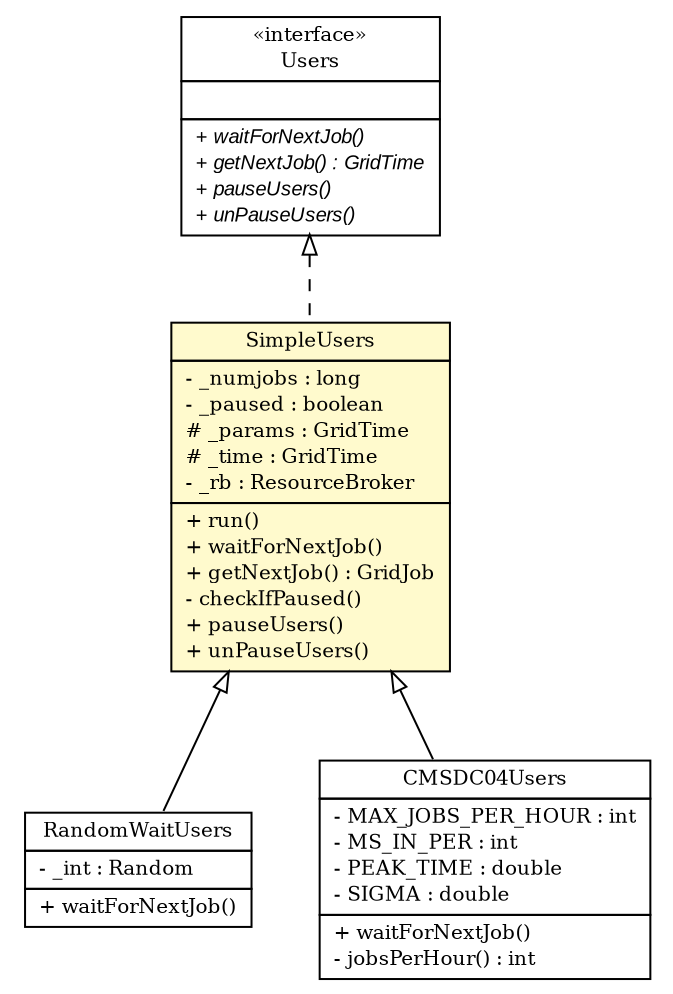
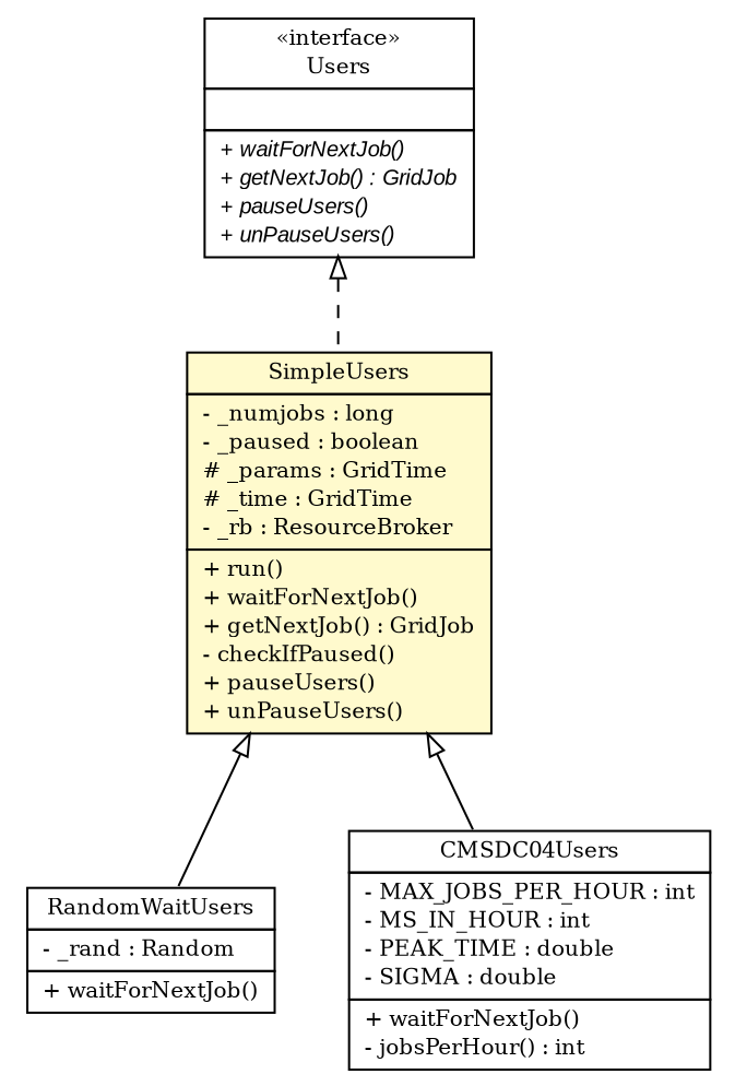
  digraph {
    fontname="DejaVu Serif"
    nodesep=0.25
    ranksep=0.5
    node [fontcolor=black fontname="DejaVu Serif" fontsize=10.0 shape=plaintext]
    edge [arrowtail=empty dir=back fontname="DejaVu Serif" fontsize=10 headport=p labelfontname=arial labelfontsize=10 tailport=p]
-   n1 [label=<<table title="org.edg.data.replication.optorsim.Users" border="0" cellborder="1" cellspacing="0" cellpadding="2" port="p" href="./Users.html"> 		<tr><td><table border="0" cellspacing="0" cellpadding="1"> <tr><td align="center" balign="center"> &#171;interface&#187; </td></tr> <tr><td align="center" balign="center"> Users </td></tr> 		</table></td></tr> 		<tr><td><table border="0" cellspacing="0" cellpadding="1"> <tr><td align="left" balign="left">  </td></tr> 		</table></td></tr> 		<tr><td><table border="0" cellspacing="0" cellpadding="1"> <tr><td align="left" balign="left"><font face="arial italic" point-size="10.0"> + waitForNextJob() </font></td></tr> <tr><td align="left" balign="left"><font face="arial italic" point-size="10.0"> + getNextJob() : GridTime </font></td></tr> <tr><td align="left" balign="left"><font face="arial italic" point-size="10.0"> + pauseUsers() </font></td></tr> <tr><td align="left" balign="left"><font face="arial italic" point-size="10.0"> + unPauseUsers() </font></td></tr> 		</table></td></tr> 		</table>>]
+   n1 [label=<<table title="org.edg.data.replication.optorsim.Users" border="0" cellborder="1" cellspacing="0" cellpadding="2" port="p" href="./Users.html"> 		<tr><td><table border="0" cellspacing="0" cellpadding="1"> <tr><td align="center" balign="center"> &#171;interface&#187; </td></tr> <tr><td align="center" balign="center"> Users </td></tr> 		</table></td></tr> 		<tr><td><table border="0" cellspacing="0" cellpadding="1"> <tr><td align="left" balign="left">  </td></tr> 		</table></td></tr> 		<tr><td><table border="0" cellspacing="0" cellpadding="1"> <tr><td align="left" balign="left"><font face="arial italic" point-size="10.0"> + waitForNextJob() </font></td></tr> <tr><td align="left" balign="left"><font face="arial italic" point-size="10.0"> + getNextJob() : GridJob </font></td></tr> <tr><td align="left" balign="left"><font face="arial italic" point-size="10.0"> + pauseUsers() </font></td></tr> <tr><td align="left" balign="left"><font face="arial italic" point-size="10.0"> + unPauseUsers() </font></td></tr> 		</table></td></tr> 		</table>>]
    n2 [label=<<table title="org.edg.data.replication.optorsim.SimpleUsers" border="0" cellborder="1" cellspacing="0" cellpadding="2" port="p" bgcolor="lemonChiffon" href="./SimpleUsers.html"> 		<tr><td><table border="0" cellspacing="0" cellpadding="1"> <tr><td align="center" balign="center"> SimpleUsers </td></tr> 		</table></td></tr> 		<tr><td><table border="0" cellspacing="0" cellpadding="1"> <tr><td align="left" balign="left"> - _numjobs : long </td></tr> <tr><td align="left" balign="left"> - _paused : boolean </td></tr> <tr><td align="left" balign="left"> # _params : GridTime </td></tr> <tr><td align="left" balign="left"> # _time : GridTime </td></tr> <tr><td align="left" balign="left"> - _rb : ResourceBroker </td></tr> 		</table></td></tr> 		<tr><td><table border="0" cellspacing="0" cellpadding="1"> <tr><td align="left" balign="left"> + run() </td></tr> <tr><td align="left" balign="left"> + waitForNextJob() </td></tr> <tr><td align="left" balign="left"> + getNextJob() : GridJob </td></tr> <tr><td align="left" balign="left"> - checkIfPaused() </td></tr> <tr><td align="left" balign="left"> + pauseUsers() </td></tr> <tr><td align="left" balign="left"> + unPauseUsers() </td></tr> 		</table></td></tr> 		</table>>]
-   n3 [label=<<table title="org.edg.data.replication.optorsim.RandomWaitUsers" border="0" cellborder="1" cellspacing="0" cellpadding="2" port="p" href="./RandomWaitUsers.html"> 		<tr><td><table border="0" cellspacing="0" cellpadding="1"> <tr><td align="center" balign="center"> RandomWaitUsers </td></tr> 		</table></td></tr> 		<tr><td><table border="0" cellspacing="0" cellpadding="1"> <tr><td align="left" balign="left"> - _int : Random </td></tr> 		</table></td></tr> 		<tr><td><table border="0" cellspacing="0" cellpadding="1"> <tr><td align="left" balign="left"> + waitForNextJob() </td></tr> 		</table></td></tr> 		</table>>]
-   n4 [label=<<table title="org.edg.data.replication.optorsim.CMSDC04Users" border="0" cellborder="1" cellspacing="0" cellpadding="2" port="p" href="./CMSDC04Users.html"> 		<tr><td><table border="0" cellspacing="0" cellpadding="1"> <tr><td align="center" balign="center"> CMSDC04Users </td></tr> 		</table></td></tr> 		<tr><td><table border="0" cellspacing="0" cellpadding="1"> <tr><td align="left" balign="left"> - MAX_JOBS_PER_HOUR : int </td></tr> <tr><td align="left" balign="left"> - MS_IN_PER : int </td></tr> <tr><td align="left" balign="left"> - PEAK_TIME : double </td></tr> <tr><td align="left" balign="left"> - SIGMA : double </td></tr> 		</table></td></tr> 		<tr><td><table border="0" cellspacing="0" cellpadding="1"> <tr><td align="left" balign="left"> + waitForNextJob() </td></tr> <tr><td align="left" balign="left"> - jobsPerHour() : int </td></tr> 		</table></td></tr> 		</table>>]
+   n3 [label=<<table title="org.edg.data.replication.optorsim.RandomWaitUsers" border="0" cellborder="1" cellspacing="0" cellpadding="2" port="p" href="./RandomWaitUsers.html"> 		<tr><td><table border="0" cellspacing="0" cellpadding="1"> <tr><td align="center" balign="center"> RandomWaitUsers </td></tr> 		</table></td></tr> 		<tr><td><table border="0" cellspacing="0" cellpadding="1"> <tr><td align="left" balign="left"> - _rand : Random </td></tr> 		</table></td></tr> 		<tr><td><table border="0" cellspacing="0" cellpadding="1"> <tr><td align="left" balign="left"> + waitForNextJob() </td></tr> 		</table></td></tr> 		</table>>]
+   n4 [label=<<table title="org.edg.data.replication.optorsim.CMSDC04Users" border="0" cellborder="1" cellspacing="0" cellpadding="2" port="p" href="./CMSDC04Users.html"> 		<tr><td><table border="0" cellspacing="0" cellpadding="1"> <tr><td align="center" balign="center"> CMSDC04Users </td></tr> 		</table></td></tr> 		<tr><td><table border="0" cellspacing="0" cellpadding="1"> <tr><td align="left" balign="left"> - MAX_JOBS_PER_HOUR : int </td></tr> <tr><td align="left" balign="left"> - MS_IN_HOUR : int </td></tr> <tr><td align="left" balign="left"> - PEAK_TIME : double </td></tr> <tr><td align="left" balign="left"> - SIGMA : double </td></tr> 		</table></td></tr> 		<tr><td><table border="0" cellspacing="0" cellpadding="1"> <tr><td align="left" balign="left"> + waitForNextJob() </td></tr> <tr><td align="left" balign="left"> - jobsPerHour() : int </td></tr> 		</table></td></tr> 		</table>>]
    n1 -> n2 [style=dashed]
    n2 -> n3
    n2 -> n4
  }
